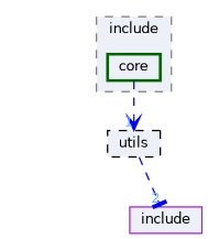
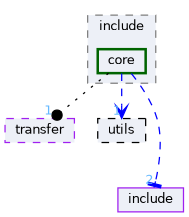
  digraph {
    compound=true
    node [color=purple fillcolor="#edf0f7" fontname=Helvetica fontsize=10 shape=box style="filled,dashed"]
    edge [color=blue fontcolor=steelblue1 fontname=Helvetica fontsize=10 headlabel=1 labeldistance=1.5 labelfontname=Helvetica labelfontsize=10 style=dashed]
    n1 [color=darkgreen height=0.2 label=core style="filled,bold" width=0.4]
+   n2 [height=0.2 label=transfer width=0.4]
    n3 [color=black height=0.2 label=utils width=0.4]
    n4 [height=0.2 label=include style=filled width=0.4]
    subgraph cluster_1 {
      bgcolor="#edf0f7"
      fontname=Helvetica
      fontsize=10
      label=include
      pencolor=grey50
      style="filled,dashed"
      n1
    }
+   n1 -> n2 [arrowhead=dot color=black style=dotted]
    n1 -> n3 [arrowhead=vee]
-   n3 -> n4 [arrowhead=tee headlabel=2]
+   n1 -> n4 [arrowhead=tee headlabel=2]
  }
